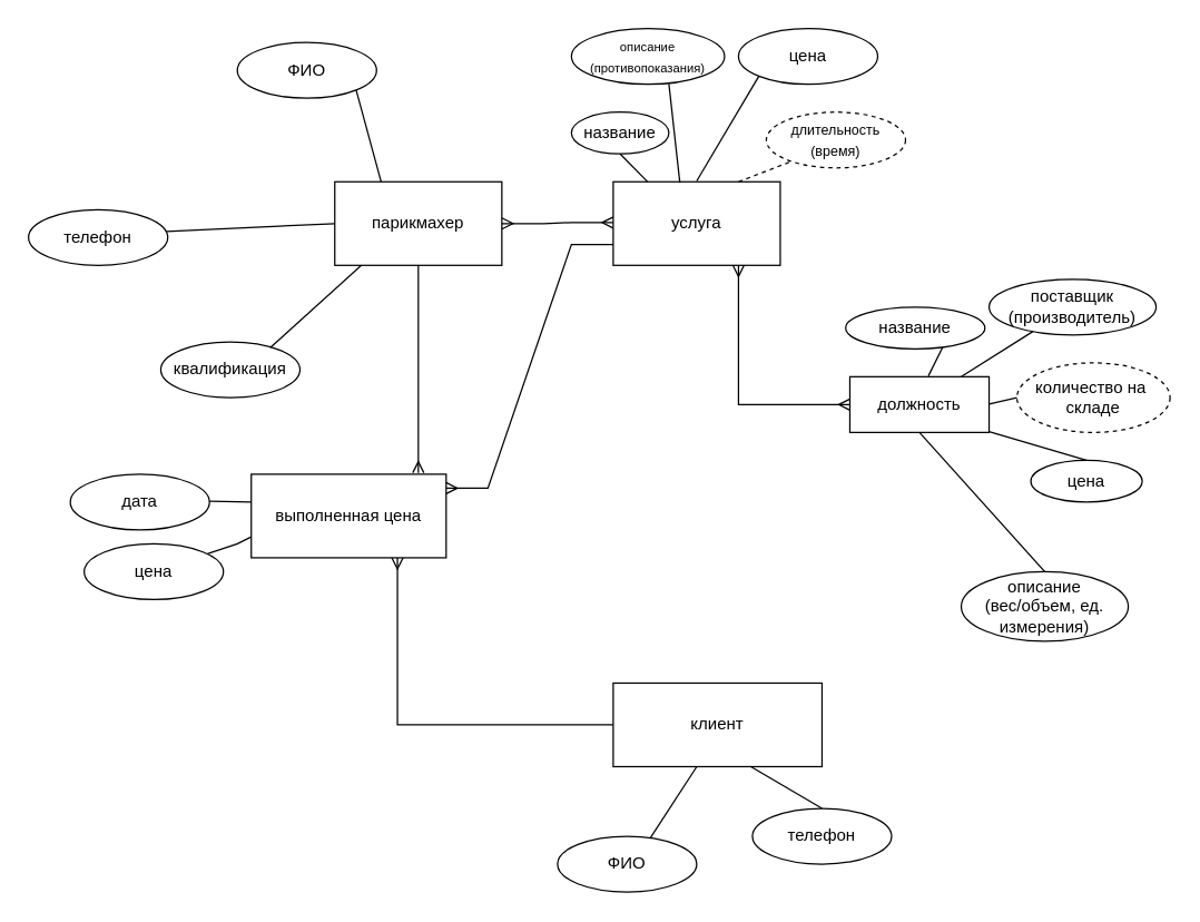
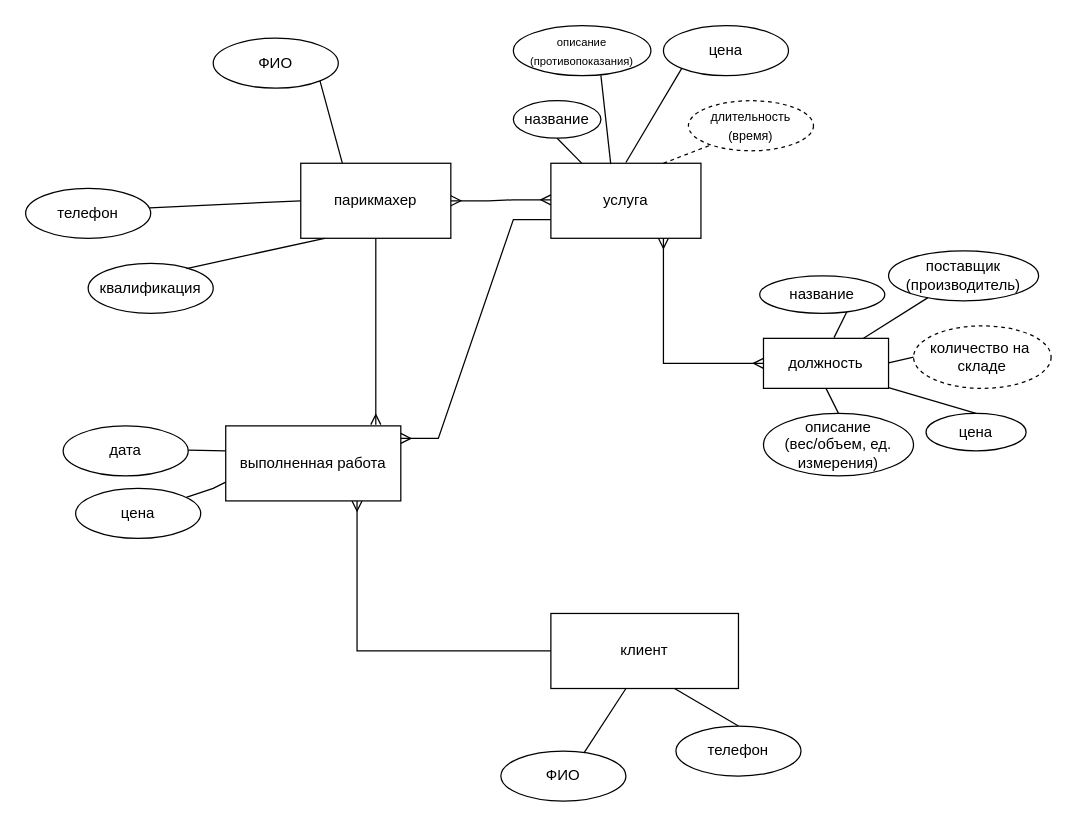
  <mxCell id="0" />
  <mxCell id="1" parent="0" />
  <mxCell id="2" value="парикмахер" style="rounded=0;whiteSpace=wrap;html=1;" vertex="1" parent="1"><mxGeometry x="240" y="130" width="120" height="60" as="geometry" /></mxCell>
  <mxCell id="3" value="услуга" style="rounded=0;whiteSpace=wrap;html=1;" vertex="1" parent="1"><mxGeometry x="440" y="130" width="120" height="60" as="geometry" /></mxCell>
  <mxCell id="4" value="ФИО" style="ellipse;whiteSpace=wrap;html=1;" vertex="1" parent="1"><mxGeometry x="170" y="30" width="100" height="40" as="geometry" /></mxCell>
  <mxCell id="5" value="телефон" style="ellipse;whiteSpace=wrap;html=1;" vertex="1" parent="1"><mxGeometry x="20" y="150" width="100" height="40" as="geometry" /></mxCell>
- <mxCell id="6" value="квалификация" style="ellipse;whiteSpace=wrap;html=1;" vertex="1" parent="1"><mxGeometry x="115" y="245" width="100" height="40" as="geometry" /></mxCell>
+ <mxCell id="6" value="квалификация" style="ellipse;whiteSpace=wrap;html=1;" vertex="1" parent="1"><mxGeometry x="70" y="210" width="100" height="40" as="geometry" /></mxCell>
  <mxCell id="7" value="" style="endArrow=none;html=1;rounded=0;entryX=0.128;entryY=1.062;entryDx=0;entryDy=0;entryPerimeter=0;exitX=0.786;exitY=0.105;exitDx=0;exitDy=0;exitPerimeter=0;" edge="1" parent="1" source="6"><mxGeometry width="50" height="50" relative="1" as="geometry"><mxPoint x="230" y="220" as="sourcePoint" /><mxPoint x="259.06" y="190" as="targetPoint" /><Array as="points" /></mxGeometry></mxCell>
  <mxCell id="8" value="" style="endArrow=none;html=1;rounded=0;entryX=0;entryY=0.5;entryDx=0;entryDy=0;exitX=0.992;exitY=0.392;exitDx=0;exitDy=0;exitPerimeter=0;" edge="1" parent="1" source="5" target="2"><mxGeometry width="50" height="50" relative="1" as="geometry"><mxPoint x="190" y="180" as="sourcePoint" /><mxPoint x="240" y="130" as="targetPoint" /></mxGeometry></mxCell>
  <mxCell id="9" value="" style="endArrow=none;html=1;rounded=0;exitX=0.277;exitY=-0.002;exitDx=0;exitDy=0;exitPerimeter=0;entryX=1;entryY=1;entryDx=0;entryDy=0;" edge="1" parent="1" source="2" target="4"><mxGeometry width="50" height="50" relative="1" as="geometry"><mxPoint x="210" y="110" as="sourcePoint" /><mxPoint x="260" y="60" as="targetPoint" /></mxGeometry></mxCell>
  <mxCell id="10" value="" style="edgeStyle=entityRelationEdgeStyle;fontSize=12;html=1;endArrow=ERmany;rounded=0;entryX=0.009;entryY=0.654;entryDx=0;entryDy=0;entryPerimeter=0;startArrow=ERmany;startFill=0;endFill=0;" edge="1" parent="1"><mxGeometry width="100" height="100" relative="1" as="geometry"><mxPoint x="360" y="160" as="sourcePoint" /><mxPoint x="440" y="159.24" as="targetPoint" /></mxGeometry></mxCell>
  <mxCell id="11" value="название" style="ellipse;whiteSpace=wrap;html=1;align=center;" vertex="1" parent="1"><mxGeometry x="410" y="80" width="70" height="30" as="geometry" /></mxCell>
  <mxCell id="12" value="цена" style="ellipse;whiteSpace=wrap;html=1;align=center;" vertex="1" parent="1"><mxGeometry x="530" y="20" width="100" height="40" as="geometry" /></mxCell>
  <mxCell id="13" value="&lt;font style=&quot;font-size: 10px;&quot;&gt;длительность&lt;/font&gt;&lt;div&gt;&lt;font style=&quot;font-size: 10px;&quot;&gt;(время)&lt;/font&gt;&lt;/div&gt;" style="ellipse;whiteSpace=wrap;html=1;align=center;dashed=1;" vertex="1" parent="1"><mxGeometry x="550" y="80" width="100" height="40" as="geometry" /></mxCell>
  <mxCell id="14" value="&lt;font style=&quot;font-size: 9px;&quot;&gt;описание&lt;/font&gt;&lt;div&gt;&lt;font style=&quot;font-size: 9px;&quot;&gt;(противопоказания)&lt;/font&gt;&lt;/div&gt;" style="ellipse;whiteSpace=wrap;html=1;align=center;" vertex="1" parent="1"><mxGeometry x="410" y="20" width="110" height="40" as="geometry" /></mxCell>
  <mxCell id="15" value="" style="endArrow=none;html=1;rounded=0;exitX=0.5;exitY=1;exitDx=0;exitDy=0;entryX=0.205;entryY=-0.002;entryDx=0;entryDy=0;entryPerimeter=0;" edge="1" parent="1" source="11" target="3"><mxGeometry relative="1" as="geometry"><mxPoint x="430" y="100" as="sourcePoint" /><mxPoint x="590" y="100" as="targetPoint" /></mxGeometry></mxCell>
  <mxCell id="16" value="" style="endArrow=none;html=1;rounded=0;entryX=0.399;entryY=0.012;entryDx=0;entryDy=0;entryPerimeter=0;" edge="1" parent="1" target="3"><mxGeometry relative="1" as="geometry"><mxPoint x="480" y="59.78" as="sourcePoint" /><mxPoint x="640" y="59.78" as="targetPoint" /></mxGeometry></mxCell>
  <mxCell id="17" value="" style="endArrow=none;html=1;rounded=0;entryX=0;entryY=1;entryDx=0;entryDy=0;" edge="1" parent="1" target="12"><mxGeometry relative="1" as="geometry"><mxPoint x="500" y="129.41" as="sourcePoint" /><mxPoint x="660" y="129.41" as="targetPoint" /></mxGeometry></mxCell>
  <mxCell id="18" value="" style="endArrow=none;html=1;rounded=0;entryX=0.176;entryY=0.888;entryDx=0;entryDy=0;entryPerimeter=0;exitX=0.75;exitY=0;exitDx=0;exitDy=0;dashed=1;" edge="1" parent="1" source="3" target="13"><mxGeometry relative="1" as="geometry"><mxPoint x="470" y="130" as="sourcePoint" /><mxPoint x="630" y="130" as="targetPoint" /></mxGeometry></mxCell>
  <mxCell id="19" value="должность" style="whiteSpace=wrap;html=1;align=center;" vertex="1" parent="1"><mxGeometry x="610" y="270" width="100" height="40" as="geometry" /></mxCell>
  <mxCell id="20" value="" style="edgeStyle=orthogonalEdgeStyle;fontSize=12;html=1;endArrow=ERmany;rounded=0;exitX=0.75;exitY=1;exitDx=0;exitDy=0;endFill=0;startArrow=ERmany;startFill=0;" edge="1" parent="1" source="3"><mxGeometry width="100" height="100" relative="1" as="geometry"><mxPoint x="530" y="250" as="sourcePoint" /><mxPoint x="610" y="290" as="targetPoint" /><Array as="points"><mxPoint x="530" y="290" /></Array></mxGeometry></mxCell>
  <mxCell id="21" value="название" style="ellipse;whiteSpace=wrap;html=1;align=center;" vertex="1" parent="1"><mxGeometry x="607" y="220" width="100" height="30" as="geometry" /></mxCell>
  <mxCell id="22" value="цена" style="ellipse;whiteSpace=wrap;html=1;align=center;" vertex="1" parent="1"><mxGeometry x="740" y="330" width="80" height="30" as="geometry" /></mxCell>
  <mxCell id="23" value="количество на&amp;nbsp;&lt;div&gt;складе&lt;/div&gt;" style="ellipse;whiteSpace=wrap;html=1;align=center;dashed=1;" vertex="1" parent="1"><mxGeometry x="730" y="260" width="110" height="50" as="geometry" /></mxCell>
  <mxCell id="24" value="поставщик&lt;div&gt;(производитель)&lt;/div&gt;" style="ellipse;whiteSpace=wrap;html=1;align=center;" vertex="1" parent="1"><mxGeometry x="710" y="200" width="120" height="40" as="geometry" /></mxCell>
- <mxCell id="25" value="описание&lt;div&gt;(вес/объем, ед. измерения)&lt;/div&gt;" style="ellipse;whiteSpace=wrap;html=1;align=center;" vertex="1" parent="1"><mxGeometry x="690" y="410" width="120" height="50" as="geometry" /></mxCell>
+ <mxCell id="25" value="описание&lt;div&gt;(вес/объем, ед. измерения)&lt;/div&gt;" style="ellipse;whiteSpace=wrap;html=1;align=center;" vertex="1" parent="1"><mxGeometry x="610" y="330" width="120" height="50" as="geometry" /></mxCell>
  <mxCell id="26" value="" style="endArrow=none;html=1;rounded=0;entryX=0.5;entryY=0;entryDx=0;entryDy=0;" edge="1" parent="1" target="22"><mxGeometry relative="1" as="geometry"><mxPoint x="710" y="309.35" as="sourcePoint" /><mxPoint x="870" y="309.35" as="targetPoint" /></mxGeometry></mxCell>
  <mxCell id="27" value="" style="endArrow=none;html=1;rounded=0;exitX=0.5;exitY=1;exitDx=0;exitDy=0;entryX=0.5;entryY=0;entryDx=0;entryDy=0;" edge="1" parent="1" source="19" target="25"><mxGeometry relative="1" as="geometry"><mxPoint x="620" y="320" as="sourcePoint" /><mxPoint x="780" y="320" as="targetPoint" /></mxGeometry></mxCell>
  <mxCell id="28" value="" style="endArrow=none;html=1;rounded=0;entryX=0;entryY=0.5;entryDx=0;entryDy=0;" edge="1" parent="1" target="23"><mxGeometry relative="1" as="geometry"><mxPoint x="710" y="289.68" as="sourcePoint" /><mxPoint x="870" y="289.68" as="targetPoint" /></mxGeometry></mxCell>
  <mxCell id="29" value="" style="endArrow=none;html=1;rounded=0;entryX=0.263;entryY=0.936;entryDx=0;entryDy=0;entryPerimeter=0;" edge="1" parent="1" target="24"><mxGeometry relative="1" as="geometry"><mxPoint x="690" y="270" as="sourcePoint" /><mxPoint x="740" y="240" as="targetPoint" /></mxGeometry></mxCell>
  <mxCell id="30" value="" style="endArrow=none;html=1;rounded=0;entryX=0.697;entryY=0.96;entryDx=0;entryDy=0;entryPerimeter=0;exitX=0.564;exitY=-0.014;exitDx=0;exitDy=0;exitPerimeter=0;" edge="1" parent="1" source="19" target="21"><mxGeometry relative="1" as="geometry"><mxPoint x="650" y="270" as="sourcePoint" /><mxPoint x="680" y="250" as="targetPoint" /></mxGeometry></mxCell>
- <mxCell id="31" value="выполненная цена" style="whiteSpace=wrap;html=1;align=center;" vertex="1" parent="1"><mxGeometry x="180" y="340" width="140" height="60" as="geometry" /></mxCell>
+ <mxCell id="31" value="выполненная работа" style="whiteSpace=wrap;html=1;align=center;" vertex="1" parent="1"><mxGeometry x="180" y="340" width="140" height="60" as="geometry" /></mxCell>
  <mxCell id="32" value="дата" style="ellipse;whiteSpace=wrap;html=1;align=center;" vertex="1" parent="1"><mxGeometry x="50" y="340" width="100" height="40" as="geometry" /></mxCell>
  <mxCell id="33" value="цена" style="ellipse;whiteSpace=wrap;html=1;align=center;" vertex="1" parent="1"><mxGeometry x="60" y="390" width="100" height="40" as="geometry" /></mxCell>
  <mxCell id="34" value="" style="fontSize=12;html=1;endArrow=ERmany;rounded=0;exitX=0.5;exitY=1;exitDx=0;exitDy=0;endFill=0;" edge="1" parent="1" source="2"><mxGeometry width="100" height="100" relative="1" as="geometry"><mxPoint x="301" y="340" as="sourcePoint" /><mxPoint x="300" y="339" as="targetPoint" /></mxGeometry></mxCell>
  <mxCell id="35" value="" style="edgeStyle=entityRelationEdgeStyle;fontSize=12;html=1;endArrow=none;startArrow=ERmany;rounded=0;entryX=0;entryY=0.75;entryDx=0;entryDy=0;endFill=0;startFill=0;" edge="1" parent="1" target="3"><mxGeometry width="100" height="100" relative="1" as="geometry"><mxPoint x="320" y="350" as="sourcePoint" /><mxPoint x="420" y="250" as="targetPoint" /><Array as="points"><mxPoint x="430" y="170" /></Array></mxGeometry></mxCell>
  <mxCell id="36" value="" style="endArrow=none;html=1;rounded=0;" edge="1" parent="1"><mxGeometry relative="1" as="geometry"><mxPoint x="150" y="359.47" as="sourcePoint" /><mxPoint x="180" y="360" as="targetPoint" /></mxGeometry></mxCell>
  <mxCell id="37" value="" style="endArrow=none;html=1;rounded=0;entryX=0;entryY=0.75;entryDx=0;entryDy=0;" edge="1" parent="1" source="33" target="31"><mxGeometry relative="1" as="geometry"><mxPoint x="150" y="400" as="sourcePoint" /><mxPoint x="310" y="400" as="targetPoint" /><Array as="points"><mxPoint x="170" y="390" /></Array></mxGeometry></mxCell>
  <mxCell id="38" value="клиент" style="whiteSpace=wrap;html=1;align=center;" vertex="1" parent="1"><mxGeometry x="440" y="490" width="150" height="60" as="geometry" /></mxCell>
  <mxCell id="39" value="ФИО" style="ellipse;whiteSpace=wrap;html=1;align=center;" vertex="1" parent="1"><mxGeometry x="400" y="600" width="100" height="40" as="geometry" /></mxCell>
  <mxCell id="40" value="телефон" style="ellipse;whiteSpace=wrap;html=1;align=center;" vertex="1" parent="1"><mxGeometry x="540" y="580" width="100" height="40" as="geometry" /></mxCell>
  <mxCell id="41" value="" style="fontSize=12;html=1;endArrow=ERmany;rounded=0;edgeStyle=orthogonalEdgeStyle;exitX=0;exitY=0.5;exitDx=0;exitDy=0;entryX=0.75;entryY=1;entryDx=0;entryDy=0;endFill=0;" edge="1" parent="1" source="38" target="31"><mxGeometry width="100" height="100" relative="1" as="geometry"><mxPoint x="370" y="590" as="sourcePoint" /><mxPoint x="290" y="410" as="targetPoint" /></mxGeometry></mxCell>
  <mxCell id="42" value="" style="endArrow=none;html=1;rounded=0;entryX=0.5;entryY=0;entryDx=0;entryDy=0;exitX=0.657;exitY=0.996;exitDx=0;exitDy=0;exitPerimeter=0;" edge="1" parent="1" source="38" target="40"><mxGeometry relative="1" as="geometry"><mxPoint x="470" y="560" as="sourcePoint" /><mxPoint x="630" y="560" as="targetPoint" /></mxGeometry></mxCell>
  <mxCell id="43" value="" style="endArrow=none;html=1;rounded=0;entryX=0.376;entryY=1.022;entryDx=0;entryDy=0;entryPerimeter=0;exitX=0.665;exitY=0.037;exitDx=0;exitDy=0;exitPerimeter=0;" edge="1" parent="1" source="39"><mxGeometry relative="1" as="geometry"><mxPoint x="468" y="600" as="sourcePoint" /><mxPoint x="500" y="550" as="targetPoint" /></mxGeometry></mxCell>
